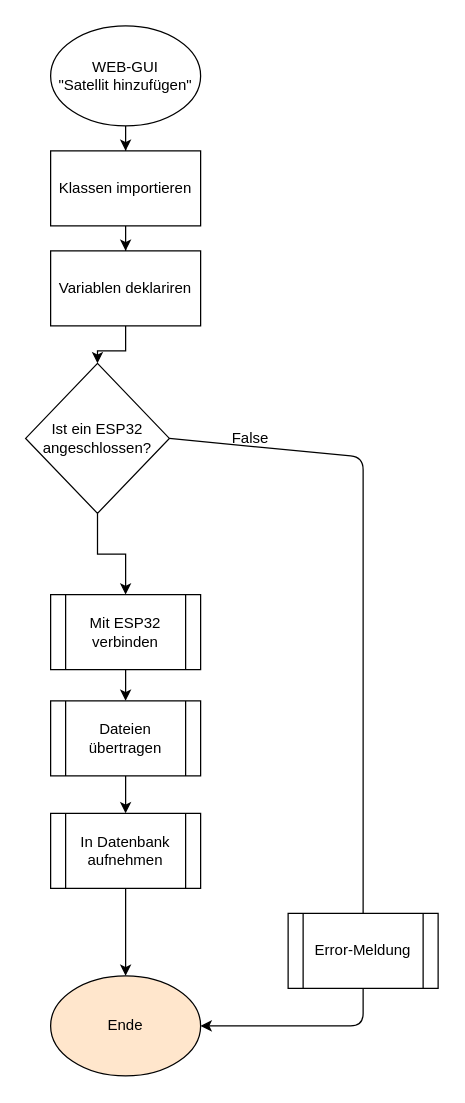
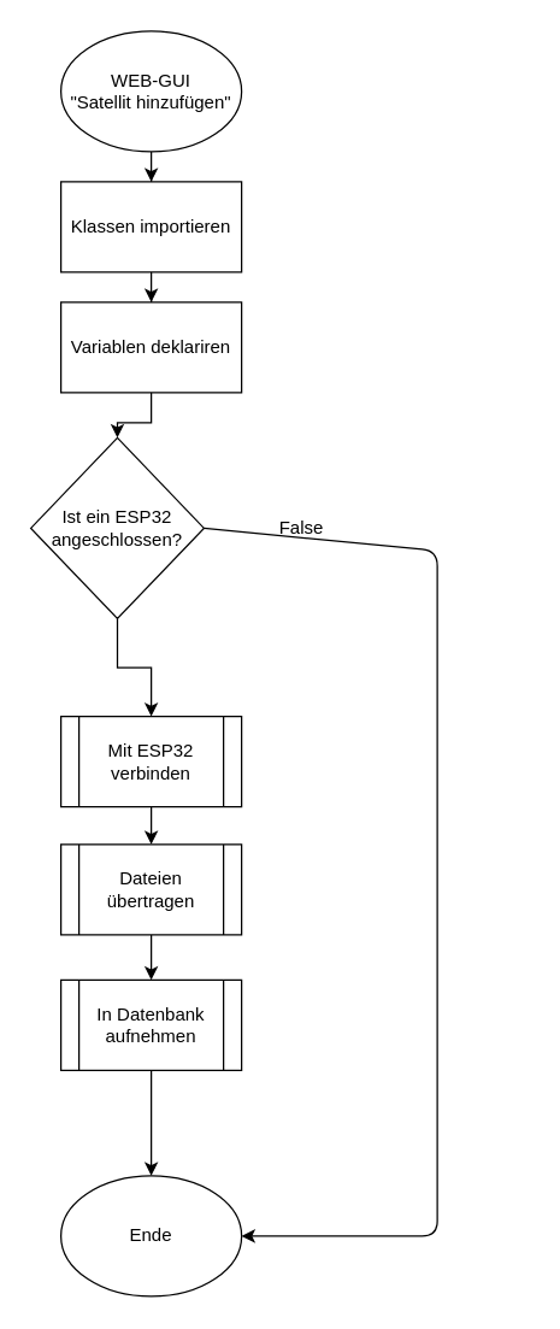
  <mxCell id="0" />
  <mxCell id="1" parent="0" />
  <mxCell id="2" value="" style="edgeStyle=orthogonalEdgeStyle;rounded=0;orthogonalLoop=1;jettySize=auto;html=1;" edge="1" parent="1" source="3" target="7"><mxGeometry relative="1" as="geometry" /></mxCell>
  <mxCell id="3" value="WEB-GUI&lt;br&gt;&quot;Satellit hinzufügen&quot;" style="ellipse;whiteSpace=wrap;html=1;" vertex="1" parent="1"><mxGeometry x="40" y="20" width="120" height="80" as="geometry" /></mxCell>
  <mxCell id="4" value="" style="edgeStyle=orthogonalEdgeStyle;rounded=0;orthogonalLoop=1;jettySize=auto;html=1;" edge="1" parent="1" source="5" target="9"><mxGeometry relative="1" as="geometry" /></mxCell>
  <mxCell id="5" value="Variablen deklariren" style="rounded=0;whiteSpace=wrap;html=1;" vertex="1" parent="1"><mxGeometry x="40" y="200" width="120" height="60" as="geometry" /></mxCell>
  <mxCell id="6" value="" style="edgeStyle=orthogonalEdgeStyle;rounded=0;orthogonalLoop=1;jettySize=auto;html=1;" edge="1" parent="1" source="7" target="5"><mxGeometry relative="1" as="geometry" /></mxCell>
  <mxCell id="7" value="Klassen importieren" style="rounded=0;whiteSpace=wrap;html=1;" vertex="1" parent="1"><mxGeometry x="40" y="120" width="120" height="60" as="geometry" /></mxCell>
  <mxCell id="8" value="" style="edgeStyle=orthogonalEdgeStyle;rounded=0;orthogonalLoop=1;jettySize=auto;html=1;" edge="1" parent="1" source="9" target="15"><mxGeometry relative="1" as="geometry" /></mxCell>
  <mxCell id="9" value="Ist ein ESP32 angeschlossen?" style="rhombus;whiteSpace=wrap;html=1;" vertex="1" parent="1"><mxGeometry x="20" y="290" width="115" height="120" as="geometry" /></mxCell>
- <mxCell id="10" value="Ende" style="ellipse;whiteSpace=wrap;html=1;fillColor=#ffe6cc;" vertex="1" parent="1"><mxGeometry x="40" y="780" width="120" height="80" as="geometry" /></mxCell>
+ <mxCell id="10" value="Ende" style="ellipse;whiteSpace=wrap;html=1;" vertex="1" parent="1"><mxGeometry x="40" y="780" width="120" height="80" as="geometry" /></mxCell>
  <mxCell id="11" value="" style="endArrow=classic;html=1;exitX=1;exitY=0.5;exitDx=0;exitDy=0;entryX=1;entryY=0.5;entryDx=0;entryDy=0;" edge="1" parent="1" source="9" target="10"><mxGeometry width="50" height="50" relative="1" as="geometry"><mxPoint x="280" y="540" as="sourcePoint" /><mxPoint x="330" y="490" as="targetPoint" /><Array as="points"><mxPoint x="290" y="365" /><mxPoint x="290" y="820" /></Array></mxGeometry></mxCell>
  <mxCell id="12" value="False" style="text;html=1;strokeColor=none;fillColor=none;align=center;verticalAlign=middle;whiteSpace=wrap;rounded=0;" vertex="1" parent="1"><mxGeometry x="180" y="340" width="40" height="20" as="geometry" /></mxCell>
- <mxCell id="13" value="Error-Meldung" style="shape=process;whiteSpace=wrap;html=1;backgroundOutline=1;" vertex="1" parent="1"><mxGeometry x="230" y="730" width="120" height="60" as="geometry" /></mxCell>
  <mxCell id="14" value="" style="edgeStyle=orthogonalEdgeStyle;rounded=0;orthogonalLoop=1;jettySize=auto;html=1;" edge="1" parent="1" source="15" target="17"><mxGeometry relative="1" as="geometry" /></mxCell>
  <mxCell id="15" value="Mit ESP32 verbinden" style="shape=process;whiteSpace=wrap;html=1;backgroundOutline=1;" vertex="1" parent="1"><mxGeometry x="40" y="475" width="120" height="60" as="geometry" /></mxCell>
  <mxCell id="16" value="" style="edgeStyle=orthogonalEdgeStyle;rounded=0;orthogonalLoop=1;jettySize=auto;html=1;" edge="1" parent="1" source="17" target="19"><mxGeometry relative="1" as="geometry" /></mxCell>
  <mxCell id="17" value="Dateien übertragen" style="shape=process;whiteSpace=wrap;html=1;backgroundOutline=1;" vertex="1" parent="1"><mxGeometry x="40" y="560" width="120" height="60" as="geometry" /></mxCell>
  <mxCell id="18" value="" style="edgeStyle=orthogonalEdgeStyle;rounded=0;orthogonalLoop=1;jettySize=auto;html=1;" edge="1" parent="1" source="19" target="10"><mxGeometry relative="1" as="geometry" /></mxCell>
  <mxCell id="19" value="In Datenbank aufnehmen" style="shape=process;whiteSpace=wrap;html=1;backgroundOutline=1;" vertex="1" parent="1"><mxGeometry x="40" y="650" width="120" height="60" as="geometry" /></mxCell>
